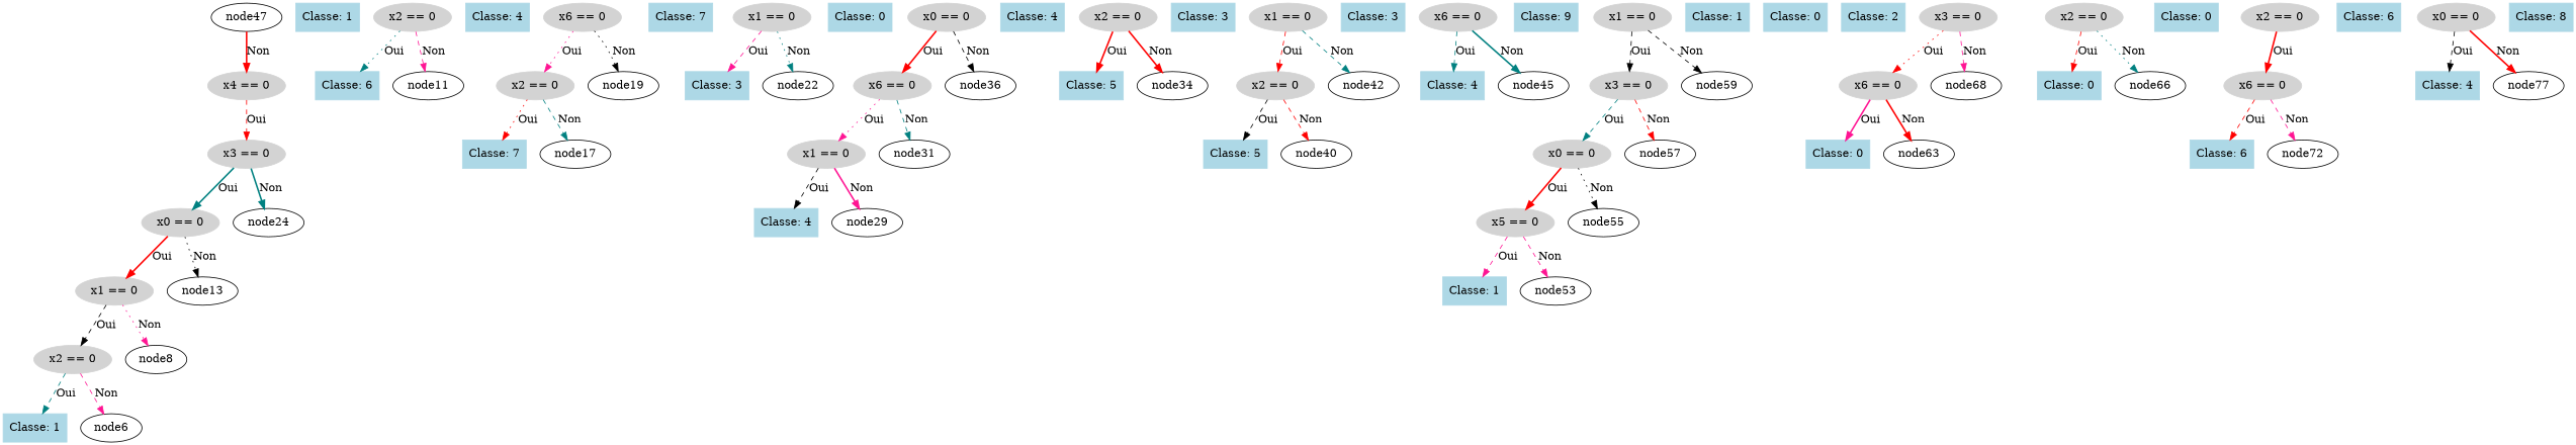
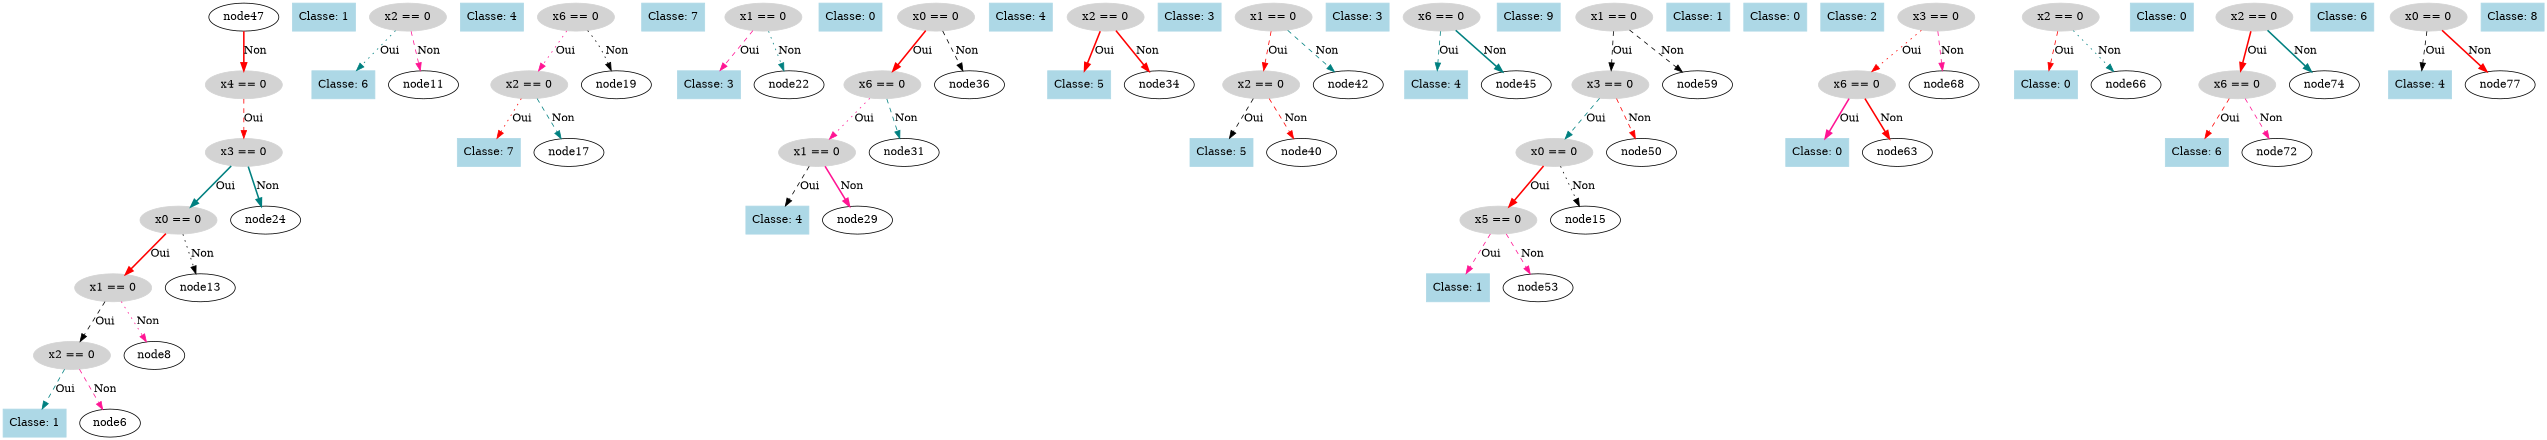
  digraph {
    node [color=lightblue shape=box style=filled]
    edge [color=red style=dashed]
    n1 [color=lightgray label="x4 == 0" shape=ellipse]
    n2 [color=lightgray label="x3 == 0" shape=ellipse]
    n3 [color=lightgray label="x0 == 0" shape=ellipse]
    node24 [color="" shape="" style=""]
    node47 [color="" shape="" style=""]
    n6 [color=lightgray label="x1 == 0" shape=ellipse]
    node13 [color="" shape="" style=""]
    n8 [color=lightgray label="x2 == 0" shape=ellipse]
    node8 [color="" shape="" style=""]
    n10 [label="Classe: 1"]
    node6 [color="" shape="" style=""]
    n12 [label="Classe: 1"]
    n13 [color=lightgray label="x2 == 0" shape=ellipse]
    n14 [label="Classe: 6"]
    node11 [color="" shape="" style=""]
    n16 [label="Classe: 4"]
    n17 [color=lightgray label="x6 == 0" shape=ellipse]
    n18 [color=lightgray label="x2 == 0" shape=ellipse]
    node19 [color="" shape="" style=""]
    n20 [label="Classe: 7"]
    node17 [color="" shape="" style=""]
    n22 [label="Classe: 7"]
    n23 [color=lightgray label="x1 == 0" shape=ellipse]
    n24 [label="Classe: 3"]
    node22 [color="" shape="" style=""]
    n26 [label="Classe: 0"]
    n27 [color=lightgray label="x0 == 0" shape=ellipse]
    n28 [color=lightgray label="x6 == 0" shape=ellipse]
    node36 [color="" shape="" style=""]
    n30 [color=lightgray label="x1 == 0" shape=ellipse]
    node31 [color="" shape="" style=""]
    n32 [label="Classe: 4"]
    node29 [color="" shape="" style=""]
    n34 [label="Classe: 4"]
    n35 [color=lightgray label="x2 == 0" shape=ellipse]
    n36 [label="Classe: 5"]
    node34 [color="" shape="" style=""]
    n38 [label="Classe: 3"]
    n39 [color=lightgray label="x1 == 0" shape=ellipse]
    n40 [color=lightgray label="x2 == 0" shape=ellipse]
    node42 [color="" shape="" style=""]
    n42 [label="Classe: 5"]
    node40 [color="" shape="" style=""]
    n44 [label="Classe: 3"]
    n45 [color=lightgray label="x6 == 0" shape=ellipse]
    n46 [label="Classe: 4"]
    node45 [color="" shape="" style=""]
    n48 [label="Classe: 9"]
    n49 [color=lightgray label="x1 == 0" shape=ellipse]
    n50 [color=lightgray label="x3 == 0" shape=ellipse]
    node59 [color="" shape="" style=""]
    n52 [color=lightgray label="x0 == 0" shape=ellipse]
-   node57 [color="" shape="" style=""]
+   node57 [label=node50 color="" shape="" style=""]
    n54 [color=lightgray label="x5 == 0" shape=ellipse]
-   node55 [color="" shape="" style=""]
+   node55 [label=node15 color="" shape="" style=""]
    n56 [label="Classe: 1"]
    node53 [color="" shape="" style=""]
    n58 [label="Classe: 1"]
    n59 [label="Classe: 0"]
    n60 [label="Classe: 2"]
    n61 [color=lightgray label="x3 == 0" shape=ellipse]
    n62 [color=lightgray label="x6 == 0" shape=ellipse]
    node68 [color="" shape="" style=""]
    n64 [label="Classe: 0"]
    node63 [color="" shape="" style=""]
    n66 [color=lightgray label="x2 == 0" shape=ellipse]
    n67 [label="Classe: 0"]
    node66 [color="" shape="" style=""]
    n69 [label="Classe: 0"]
    n70 [color=lightgray label="x2 == 0" shape=ellipse]
    n71 [color=lightgray label="x6 == 0" shape=ellipse]
+   node74 [color="" shape="" style=""]
    n73 [label="Classe: 6"]
    node72 [color="" shape="" style=""]
    n75 [label="Classe: 6"]
    n76 [color=lightgray label="x0 == 0" shape=ellipse]
    n77 [label="Classe: 4"]
    node77 [color="" shape="" style=""]
    n79 [label="Classe: 8"]
    n1 -> n2 [label=Oui]
    n2 -> n3 [color=teal label=Oui style=bold]
    n2 -> node24 [color=teal label=Non style=bold]
    n3 -> n6 [label=Oui style=bold]
    n3 -> node13 [color=black label=Non style=dotted]
    node47 -> n1 [label=Non style=bold]
    n6 -> n8 [color=black label=Oui]
    n6 -> node8 [color=deeppink label=Non style=dotted]
    n8 -> n10 [color=teal label=Oui]
    n8 -> node6 [color=deeppink label=Non]
    n13 -> n14 [color=teal label=Oui style=dotted]
    n13 -> node11 [color=deeppink label=Non]
    n17 -> n18 [color=deeppink label=Oui style=dotted]
    n17 -> node19 [color=black label=Non style=dotted]
    n18 -> n20 [label=Oui style=dotted]
    n18 -> node17 [color=teal label=Non]
    n23 -> n24 [color=deeppink label=Oui]
    n23 -> node22 [color=teal label=Non style=dotted]
    n27 -> n28 [label=Oui style=bold]
    n27 -> node36 [color=black label=Non]
    n28 -> n30 [color=deeppink label=Oui style=dotted]
    n28 -> node31 [color=teal label=Non]
    n30 -> n32 [color=black label=Oui]
    n30 -> node29 [color=deeppink label=Non style=bold]
    n35 -> n36 [label=Oui style=bold]
    n35 -> node34 [label=Non style=bold]
    n39 -> n40 [label=Oui]
    n39 -> node42 [color=teal label=Non]
    n40 -> n42 [color=black label=Oui]
    n40 -> node40 [label=Non]
    n45 -> n46 [color=teal label=Oui]
    n45 -> node45 [color=teal label=Non style=bold]
    n49 -> n50 [color=black label=Oui]
    n49 -> node59 [color=black label=Non]
    n50 -> n52 [color=teal label=Oui]
    n50 -> node57 [label=Non]
    n52 -> n54 [label=Oui style=bold]
    n52 -> node55 [color=black label=Non style=dotted]
    n54 -> n56 [color=deeppink label=Oui]
    n54 -> node53 [color=deeppink label=Non]
    n61 -> n62 [label=Oui style=dotted]
    n61 -> node68 [color=deeppink label=Non]
    n62 -> n64 [color=deeppink label=Oui style=bold]
    n62 -> node63 [label=Non style=bold]
    n66 -> n67 [label=Oui]
    n66 -> node66 [color=teal label=Non style=dotted]
    n70 -> n71 [label=Oui style=bold]
+   n70 -> node74 [color=teal label=Non style=bold]
    n71 -> n73 [label=Oui]
    n71 -> node72 [color=deeppink label=Non]
    n76 -> n77 [color=black label=Oui]
    n76 -> node77 [label=Non style=bold]
  }
